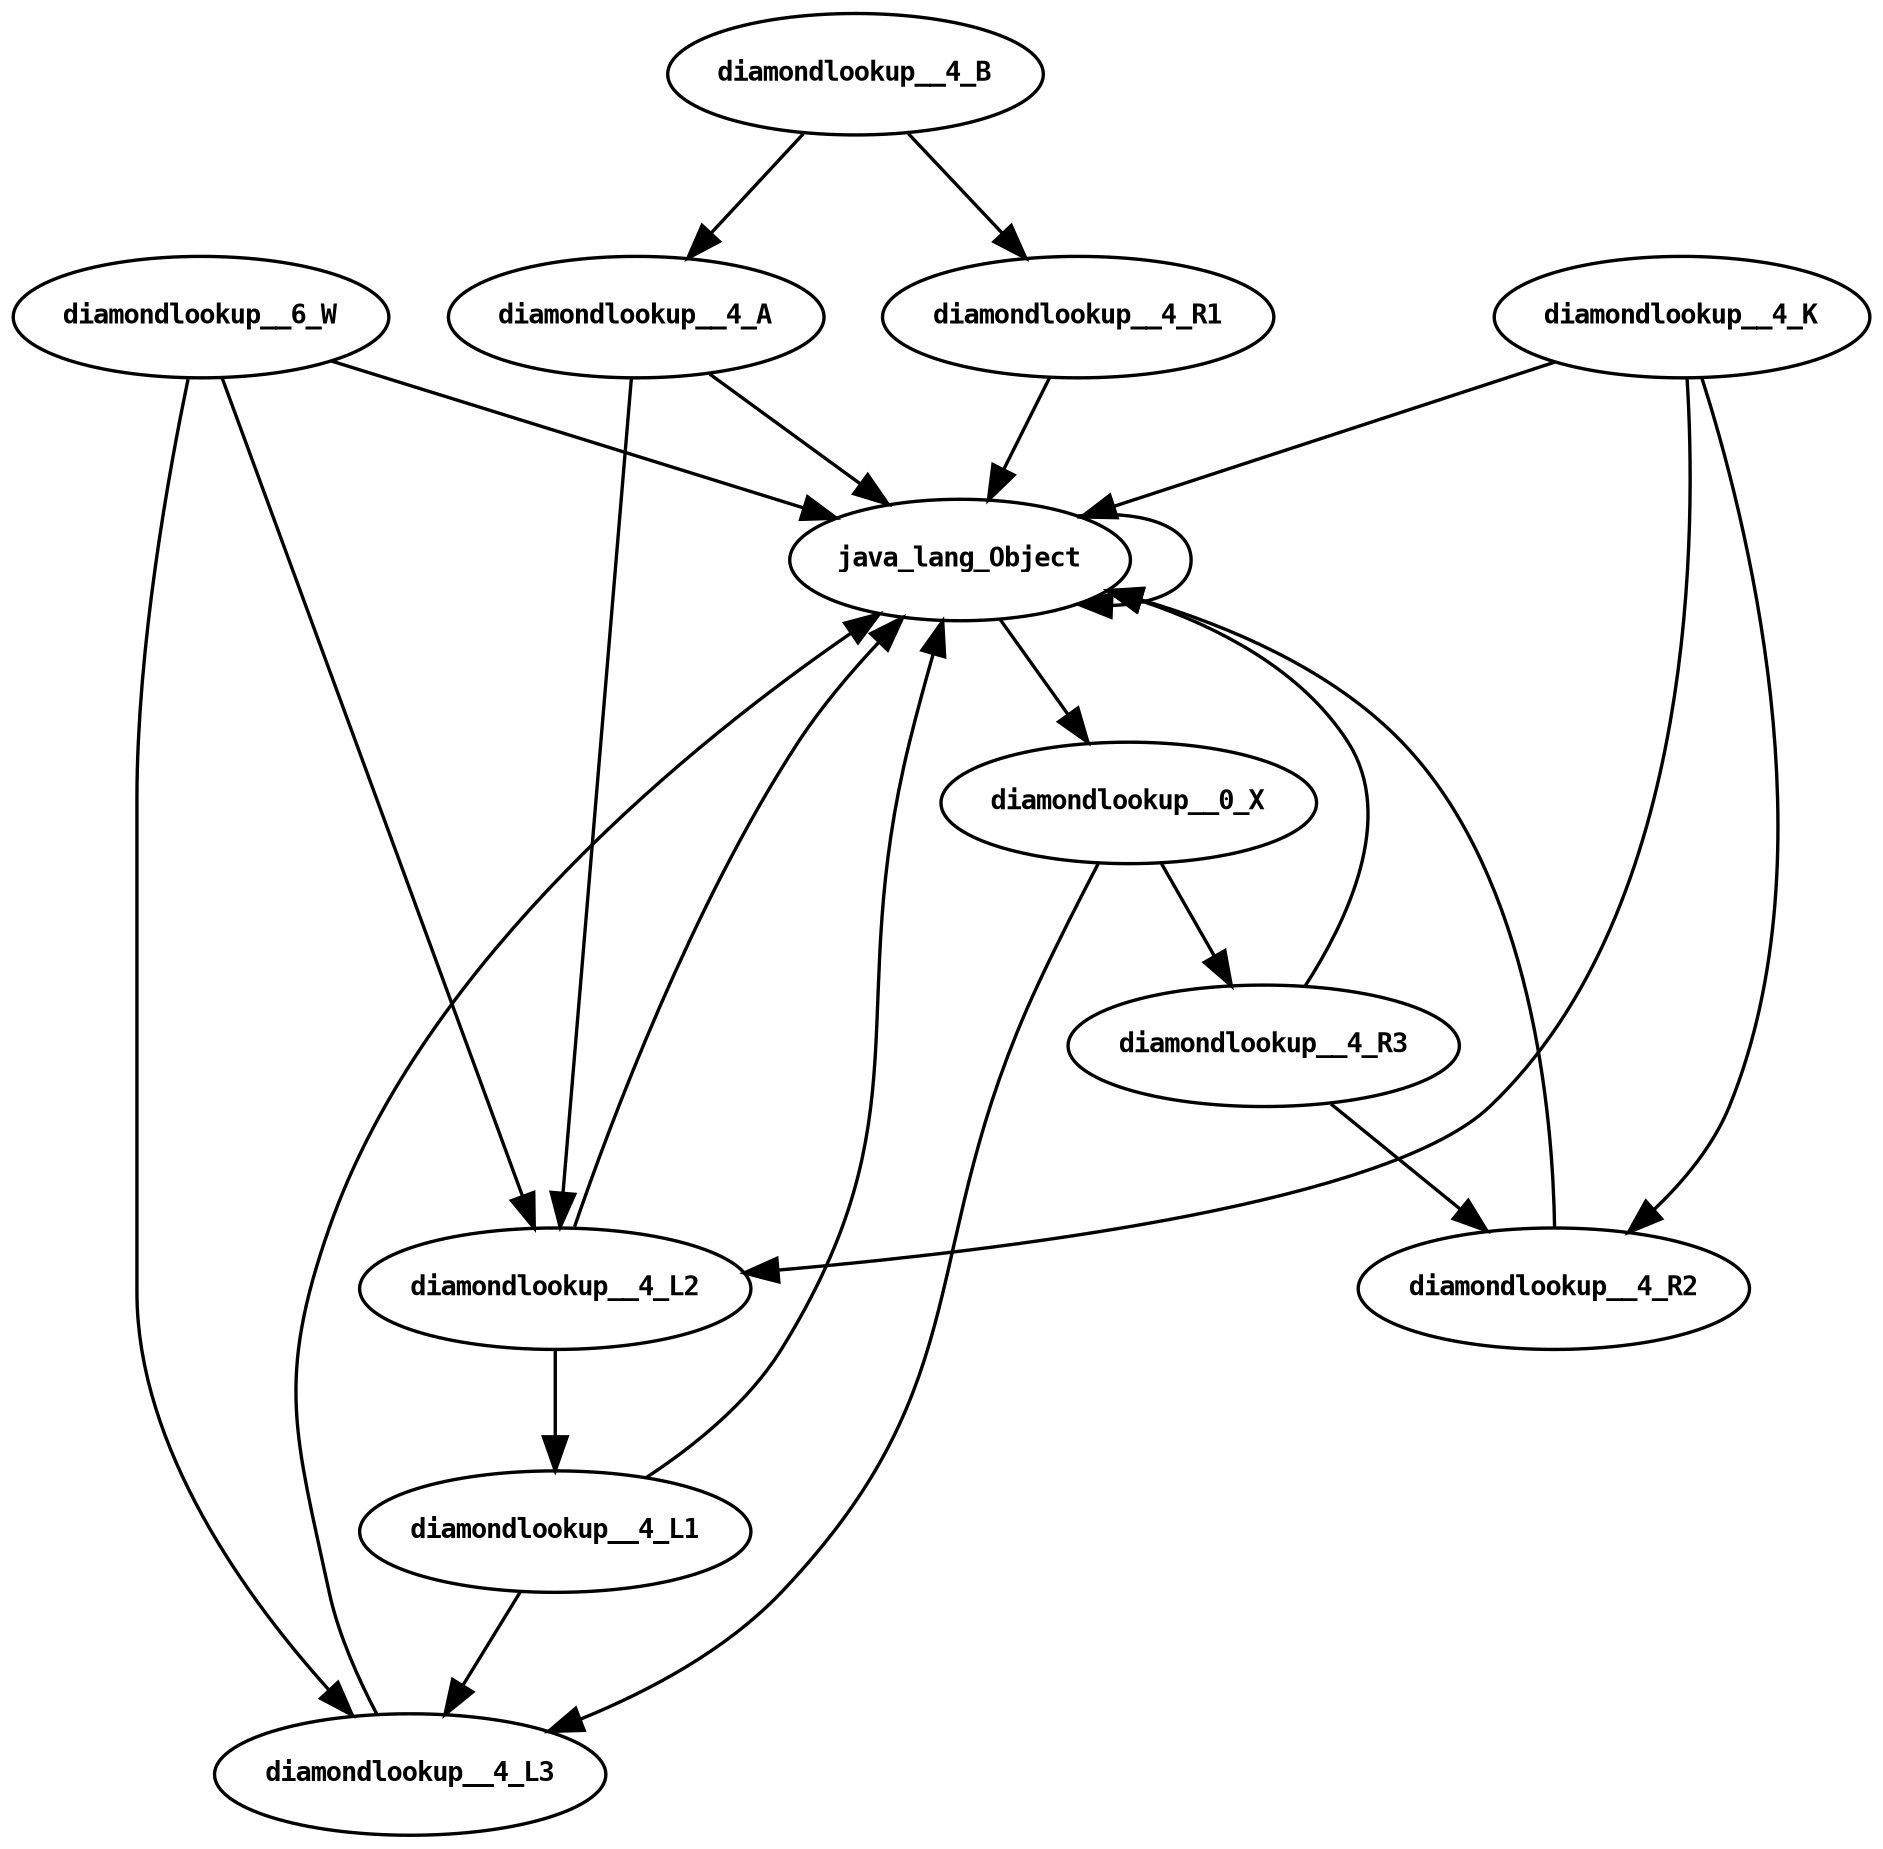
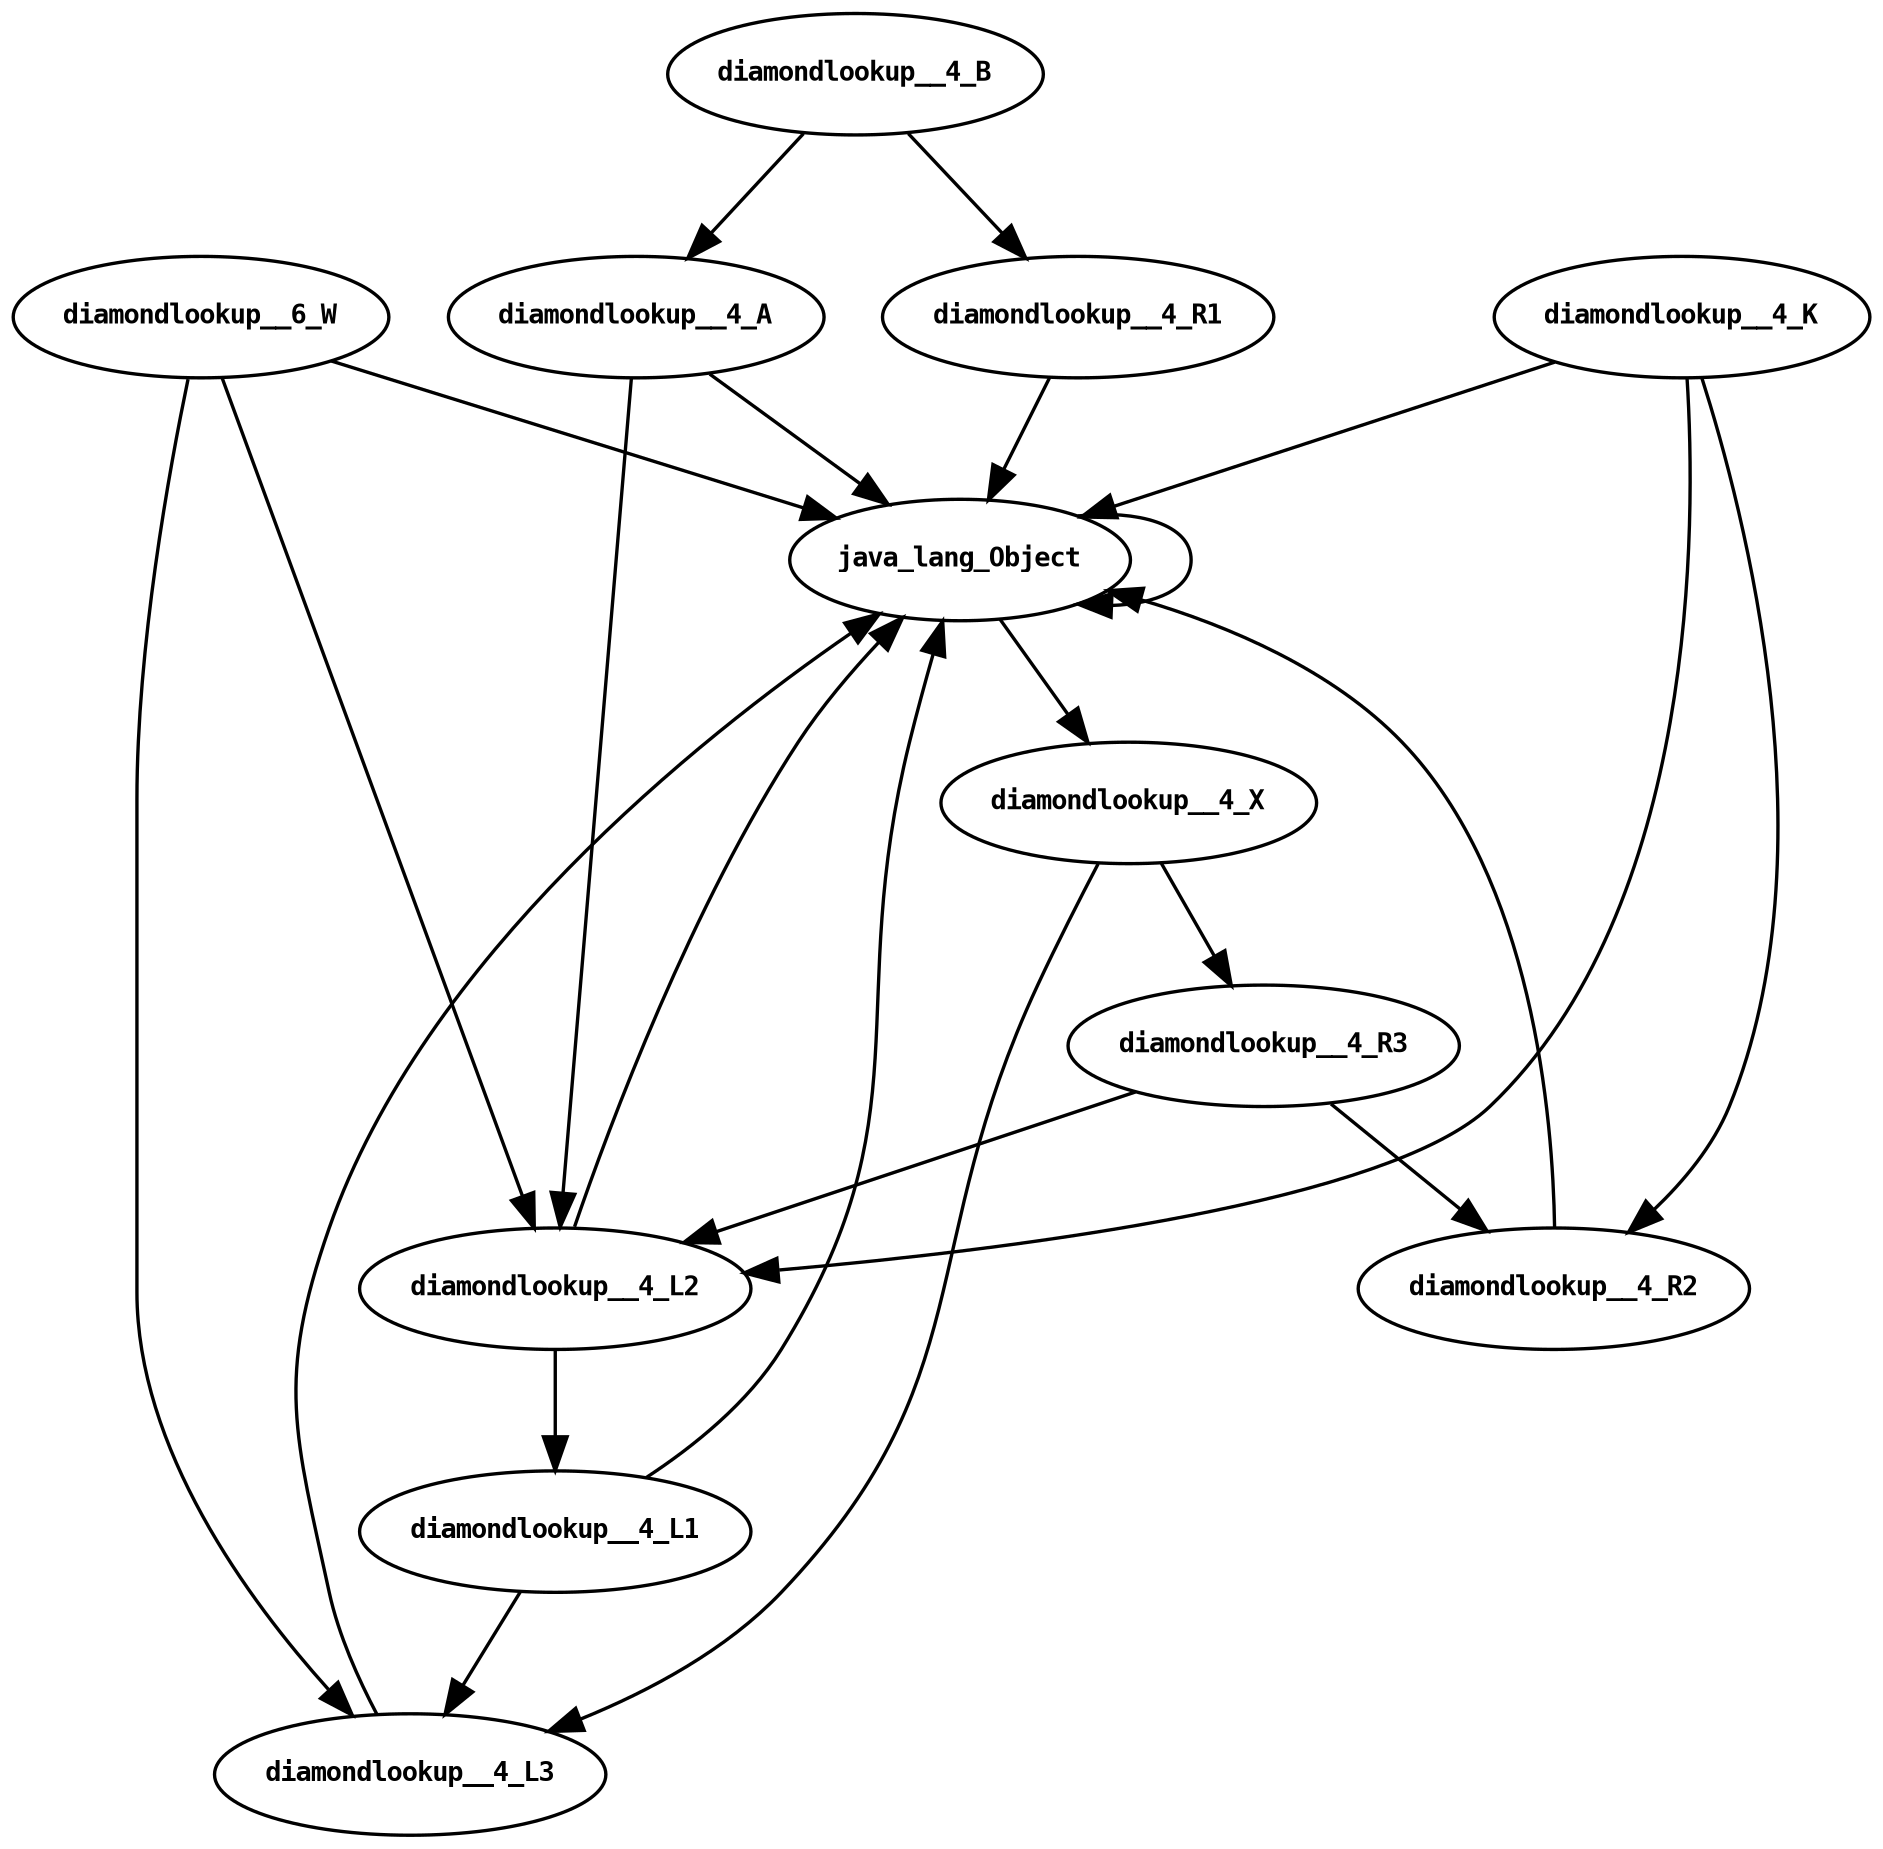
  digraph {
    fontname="consolas bold"
    fontsize=8.0
    node [fontname="consolas bold" fontsize=8.0]
    edge [fontname="consolas bold" fontsize=8.0]
    java_lang_Object
-   diamondlookup__4_X [label=diamondlookup__0_X]
+   diamondlookup__4_X
    diamondlookup__4_L3
    diamondlookup__4_L1
    n5 [label=diamondlookup__6_W]
    diamondlookup__4_L2
    diamondlookup__4_R3
    diamondlookup__4_R2
    diamondlookup__4_R1
    diamondlookup__4_A
    diamondlookup__4_B
    diamondlookup__4_K
    java_lang_Object -> java_lang_Object
    java_lang_Object -> diamondlookup__4_X
    diamondlookup__4_X -> diamondlookup__4_L3
    diamondlookup__4_X -> diamondlookup__4_R3
    diamondlookup__4_L3 -> java_lang_Object
    diamondlookup__4_L1 -> java_lang_Object
    diamondlookup__4_L1 -> diamondlookup__4_L3
    n5 -> java_lang_Object
    n5 -> diamondlookup__4_L3
    n5 -> diamondlookup__4_L2
    diamondlookup__4_L2 -> java_lang_Object
    diamondlookup__4_L2 -> diamondlookup__4_L1
-   diamondlookup__4_R3 -> java_lang_Object
+   diamondlookup__4_R3 -> diamondlookup__4_L2
    diamondlookup__4_R3 -> diamondlookup__4_R2
    diamondlookup__4_R2 -> java_lang_Object
    diamondlookup__4_R1 -> java_lang_Object
    diamondlookup__4_A -> java_lang_Object
    diamondlookup__4_A -> diamondlookup__4_L2
    diamondlookup__4_B -> diamondlookup__4_R1
    diamondlookup__4_B -> diamondlookup__4_A
    diamondlookup__4_K -> java_lang_Object
    diamondlookup__4_K -> diamondlookup__4_L2
    diamondlookup__4_K -> diamondlookup__4_R2
  }
